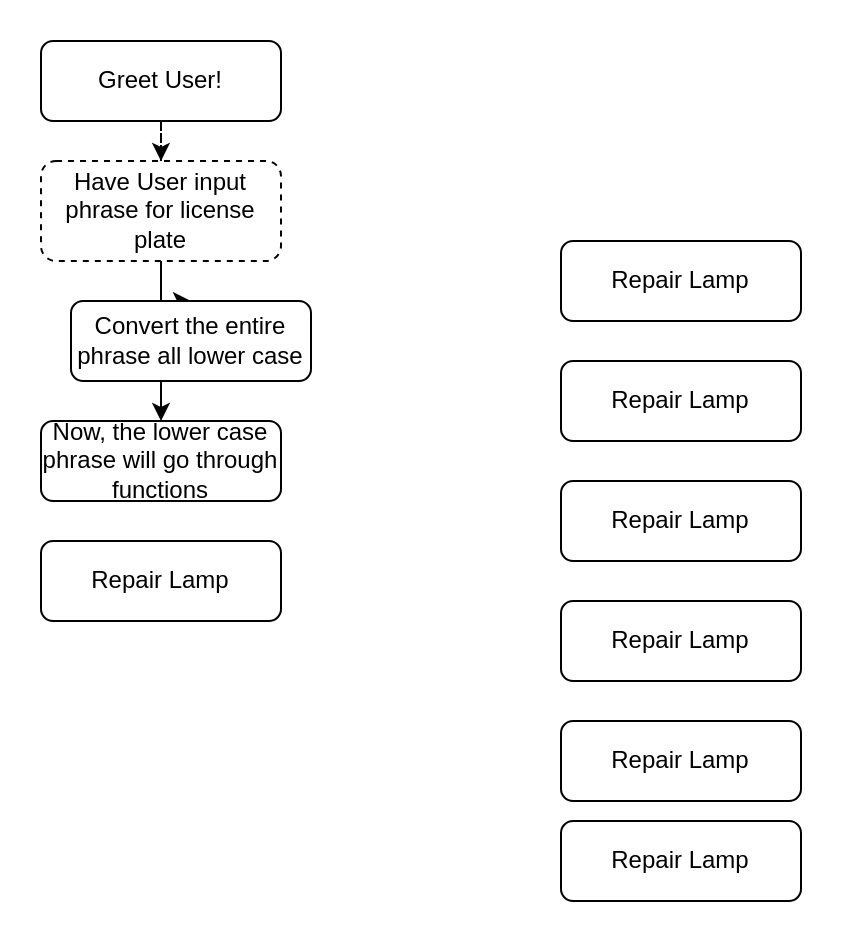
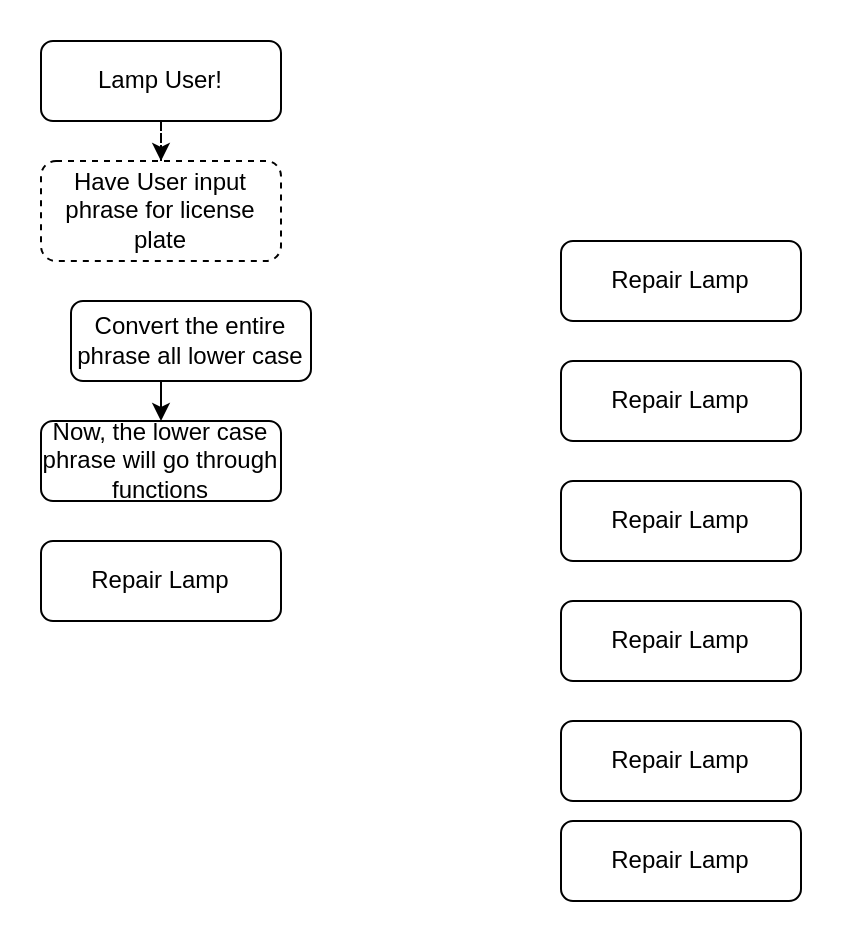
  <mxCell id="0" />
  <mxCell id="1" parent="0" />
  <mxCell id="2" style="edgeStyle=orthogonalEdgeStyle;rounded=0;orthogonalLoop=1;jettySize=auto;html=1;entryX=0.5;entryY=0;entryDx=0;entryDy=0;dashed=1;" edge="1" parent="1" source="3" target="5"><mxGeometry relative="1" as="geometry" /></mxCell>
- <mxCell id="3" value="Greet User!" style="rounded=1;whiteSpace=wrap;html=1;fontSize=12;glass=0;strokeWidth=1;shadow=0;" parent="1" vertex="1"><mxGeometry x="20" y="20" width="120" height="40" as="geometry" /></mxCell>
- <mxCell id="4" style="edgeStyle=orthogonalEdgeStyle;rounded=0;orthogonalLoop=1;jettySize=auto;html=1;entryX=0.5;entryY=0;entryDx=0;entryDy=0;" edge="1" parent="1" source="5" target="8"><mxGeometry relative="1" as="geometry" /></mxCell>
+ <mxCell id="3" value="Lamp User!" style="rounded=1;whiteSpace=wrap;html=1;fontSize=12;glass=0;strokeWidth=1;shadow=0;" parent="1" vertex="1"><mxGeometry x="20" y="20" width="120" height="40" as="geometry" /></mxCell>
  <mxCell id="5" value="Have User input phrase for license plate" style="rounded=1;whiteSpace=wrap;html=1;fontSize=12;glass=0;strokeWidth=1;shadow=0;dashed=1;" parent="1" vertex="1"><mxGeometry x="20" y="80" width="120" height="50" as="geometry" /></mxCell>
  <mxCell id="6" value="Now, the lower case phrase will go through functions" style="rounded=1;whiteSpace=wrap;html=1;fontSize=12;glass=0;strokeWidth=1;shadow=0;" parent="1" vertex="1"><mxGeometry x="20" y="210" width="120" height="40" as="geometry" /></mxCell>
  <mxCell id="7" style="edgeStyle=orthogonalEdgeStyle;rounded=0;orthogonalLoop=1;jettySize=auto;html=1;exitX=0.5;exitY=1;exitDx=0;exitDy=0;entryX=0.5;entryY=0;entryDx=0;entryDy=0;" edge="1" parent="1" source="8" target="6"><mxGeometry relative="1" as="geometry" /></mxCell>
  <mxCell id="8" value="Convert the entire phrase all lower case" style="rounded=1;whiteSpace=wrap;html=1;fontSize=12;glass=0;strokeWidth=1;shadow=0;" parent="1" vertex="1"><mxGeometry x="35" y="150" width="120" height="40" as="geometry" /></mxCell>
  <mxCell id="9" value="Repair Lamp" style="rounded=1;whiteSpace=wrap;html=1;fontSize=12;glass=0;strokeWidth=1;shadow=0;" vertex="1" parent="1"><mxGeometry x="20" y="270" width="120" height="40" as="geometry" /></mxCell>
  <mxCell id="10" value="Repair Lamp" style="rounded=1;whiteSpace=wrap;html=1;fontSize=12;glass=0;strokeWidth=1;shadow=0;" vertex="1" parent="1"><mxGeometry x="280" y="410" width="120" height="40" as="geometry" /></mxCell>
  <mxCell id="11" value="Repair Lamp" style="rounded=1;whiteSpace=wrap;html=1;fontSize=12;glass=0;strokeWidth=1;shadow=0;" vertex="1" parent="1"><mxGeometry x="280" y="300" width="120" height="40" as="geometry" /></mxCell>
  <mxCell id="12" value="Repair Lamp" style="rounded=1;whiteSpace=wrap;html=1;fontSize=12;glass=0;strokeWidth=1;shadow=0;" vertex="1" parent="1"><mxGeometry x="280" y="240" width="120" height="40" as="geometry" /></mxCell>
  <mxCell id="13" value="Repair Lamp" style="rounded=1;whiteSpace=wrap;html=1;fontSize=12;glass=0;strokeWidth=1;shadow=0;" vertex="1" parent="1"><mxGeometry x="280" y="360" width="120" height="40" as="geometry" /></mxCell>
  <mxCell id="14" value="Repair Lamp" style="rounded=1;whiteSpace=wrap;html=1;fontSize=12;glass=0;strokeWidth=1;shadow=0;" vertex="1" parent="1"><mxGeometry x="280" y="180" width="120" height="40" as="geometry" /></mxCell>
  <mxCell id="15" value="Repair Lamp" style="rounded=1;whiteSpace=wrap;html=1;fontSize=12;glass=0;strokeWidth=1;shadow=0;" vertex="1" parent="1"><mxGeometry x="280" y="120" width="120" height="40" as="geometry" /></mxCell>
